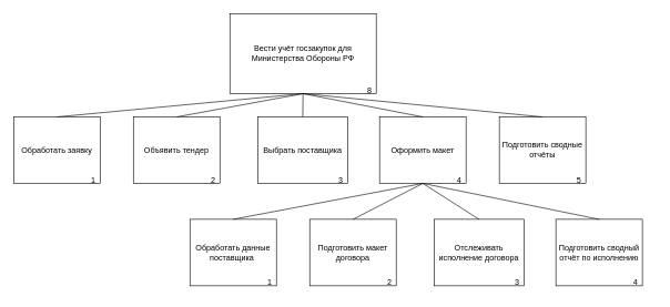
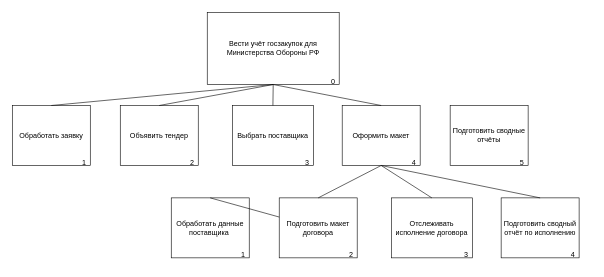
  <mxCell id="0" />
  <mxCell id="1" parent="0" />
  <mxCell id="2" value="Вести учёт госзакупок для Министерства Обороны РФ" style="rounded=0;whiteSpace=wrap;html=1;" vertex="1" parent="1"><mxGeometry x="345" y="20" width="220" height="120" as="geometry" /></mxCell>
- <mxCell id="3" value="8" style="text;html=1;align=center;verticalAlign=middle;whiteSpace=wrap;rounded=0;" vertex="1" parent="1"><mxGeometry x="525" y="120" width="60" height="30" as="geometry" /></mxCell>
+ <mxCell id="3" value="0" style="text;html=1;align=center;verticalAlign=middle;whiteSpace=wrap;rounded=0;" vertex="1" parent="1"><mxGeometry x="525" y="120" width="60" height="30" as="geometry" /></mxCell>
  <mxCell id="4" value="Выбрать поставщика" style="rounded=0;whiteSpace=wrap;html=1;" vertex="1" parent="1"><mxGeometry x="387" y="175" width="135" height="100" as="geometry" /></mxCell>
  <mxCell id="5" value="3" style="text;html=1;align=center;verticalAlign=middle;whiteSpace=wrap;rounded=0;" vertex="1" parent="1"><mxGeometry x="482" y="255" width="60" height="30" as="geometry" /></mxCell>
  <mxCell id="6" value="Оформить макет" style="rounded=0;whiteSpace=wrap;html=1;" vertex="1" parent="1"><mxGeometry x="570" y="175" width="130" height="100" as="geometry" /></mxCell>
  <mxCell id="7" value="4" style="text;html=1;align=center;verticalAlign=middle;whiteSpace=wrap;rounded=0;" vertex="1" parent="1"><mxGeometry x="660" y="255" width="60" height="30" as="geometry" /></mxCell>
  <mxCell id="8" value="Объявить тендер" style="rounded=0;whiteSpace=wrap;html=1;" vertex="1" parent="1"><mxGeometry x="200" y="175" width="130" height="100" as="geometry" /></mxCell>
  <mxCell id="9" value="2" style="text;html=1;align=center;verticalAlign=middle;whiteSpace=wrap;rounded=0;" vertex="1" parent="1"><mxGeometry x="290" y="255" width="60" height="30" as="geometry" /></mxCell>
  <mxCell id="10" value="Обработать заявку" style="rounded=0;whiteSpace=wrap;html=1;" vertex="1" parent="1"><mxGeometry x="20" y="175" width="130" height="100" as="geometry" /></mxCell>
  <mxCell id="11" value="1" style="text;html=1;align=center;verticalAlign=middle;whiteSpace=wrap;rounded=0;" vertex="1" parent="1"><mxGeometry x="110" y="255" width="60" height="30" as="geometry" /></mxCell>
  <mxCell id="12" value="Подготовить сводные отчёты" style="rounded=0;whiteSpace=wrap;html=1;" vertex="1" parent="1"><mxGeometry x="750" y="175" width="130" height="100" as="geometry" /></mxCell>
  <mxCell id="13" value="5" style="text;html=1;align=center;verticalAlign=middle;whiteSpace=wrap;rounded=0;" vertex="1" parent="1"><mxGeometry x="840" y="255" width="60" height="30" as="geometry" /></mxCell>
  <mxCell id="14" value="Отслеживать исполнение договора" style="rounded=0;whiteSpace=wrap;html=1;" vertex="1" parent="1"><mxGeometry x="652" y="329" width="135" height="100" as="geometry" /></mxCell>
  <mxCell id="15" value="3" style="text;html=1;align=center;verticalAlign=middle;whiteSpace=wrap;rounded=0;" vertex="1" parent="1"><mxGeometry x="747" y="409" width="60" height="30" as="geometry" /></mxCell>
  <mxCell id="16" value="Подготовить сводный отчёт по исполнению" style="rounded=0;whiteSpace=wrap;html=1;" vertex="1" parent="1"><mxGeometry x="835" y="329" width="130" height="100" as="geometry" /></mxCell>
  <mxCell id="17" value="4" style="text;html=1;align=center;verticalAlign=middle;whiteSpace=wrap;rounded=0;" vertex="1" parent="1"><mxGeometry x="925" y="409" width="60" height="30" as="geometry" /></mxCell>
  <mxCell id="18" value="Подготовить макет договора" style="rounded=0;whiteSpace=wrap;html=1;" vertex="1" parent="1"><mxGeometry x="465" y="329" width="130" height="100" as="geometry" /></mxCell>
  <mxCell id="19" value="2" style="text;html=1;align=center;verticalAlign=middle;whiteSpace=wrap;rounded=0;" vertex="1" parent="1"><mxGeometry x="555" y="409" width="60" height="30" as="geometry" /></mxCell>
  <mxCell id="20" value="Обработать данные поставщика&amp;nbsp;" style="rounded=0;whiteSpace=wrap;html=1;" vertex="1" parent="1"><mxGeometry x="285" y="329" width="130" height="100" as="geometry" /></mxCell>
  <mxCell id="21" value="1" style="text;html=1;align=center;verticalAlign=middle;whiteSpace=wrap;rounded=0;" vertex="1" parent="1"><mxGeometry x="375" y="409" width="60" height="30" as="geometry" /></mxCell>
  <mxCell id="22" value="" style="endArrow=none;html=1;rounded=0;entryX=0.5;entryY=1;entryDx=0;entryDy=0;exitX=0.5;exitY=0;exitDx=0;exitDy=0;" edge="1" parent="1" source="10" target="2"><mxGeometry width="50" height="50" relative="1" as="geometry"><mxPoint x="440" y="320" as="sourcePoint" /><mxPoint x="490" y="270" as="targetPoint" /></mxGeometry></mxCell>
  <mxCell id="23" value="" style="endArrow=none;html=1;rounded=0;entryX=0.5;entryY=1;entryDx=0;entryDy=0;exitX=0.5;exitY=0;exitDx=0;exitDy=0;" edge="1" parent="1" source="8" target="2"><mxGeometry width="50" height="50" relative="1" as="geometry"><mxPoint x="110" y="155" as="sourcePoint" /><mxPoint x="480" y="120" as="targetPoint" /></mxGeometry></mxCell>
  <mxCell id="24" value="" style="endArrow=none;html=1;rounded=0;entryX=0.5;entryY=1;entryDx=0;entryDy=0;exitX=0.5;exitY=0;exitDx=0;exitDy=0;" edge="1" parent="1" source="4" target="2"><mxGeometry width="50" height="50" relative="1" as="geometry"><mxPoint x="110" y="185" as="sourcePoint" /><mxPoint x="300" y="150" as="targetPoint" /></mxGeometry></mxCell>
  <mxCell id="25" value="" style="endArrow=none;html=1;rounded=0;entryX=0.5;entryY=1;entryDx=0;entryDy=0;exitX=0.5;exitY=0;exitDx=0;exitDy=0;" edge="1" parent="1" source="6" target="2"><mxGeometry width="50" height="50" relative="1" as="geometry"><mxPoint x="110" y="215" as="sourcePoint" /><mxPoint x="110" y="180" as="targetPoint" /></mxGeometry></mxCell>
- <mxCell id="26" value="" style="endArrow=none;html=1;rounded=0;entryX=0.5;entryY=1;entryDx=0;entryDy=0;exitX=0.5;exitY=0;exitDx=0;exitDy=0;" edge="1" parent="1" source="12" target="2"><mxGeometry width="50" height="50" relative="1" as="geometry"><mxPoint x="830" y="145" as="sourcePoint" /><mxPoint x="650" y="110" as="targetPoint" /></mxGeometry></mxCell>
- <mxCell id="27" value="" style="endArrow=none;html=1;rounded=0;entryX=0.5;entryY=1;entryDx=0;entryDy=0;exitX=0.5;exitY=0;exitDx=0;exitDy=0;" edge="1" parent="1" source="20" target="6"><mxGeometry width="50" height="50" relative="1" as="geometry"><mxPoint x="1160" y="145" as="sourcePoint" /><mxPoint x="800" y="110" as="targetPoint" /></mxGeometry></mxCell>
+ <mxCell id="27" value="" style="endArrow=none;html=1;rounded=0;exitX=0.5;exitY=0;exitDx=0;exitDy=0;" edge="1" parent="1" source="20" target="18"><mxGeometry width="50" height="50" relative="1" as="geometry"><mxPoint x="1160" y="145" as="sourcePoint" /><mxPoint x="800" y="110" as="targetPoint" /></mxGeometry></mxCell>
  <mxCell id="28" value="" style="endArrow=none;html=1;rounded=0;entryX=0.5;entryY=0;entryDx=0;entryDy=0;exitX=0.5;exitY=1;exitDx=0;exitDy=0;" edge="1" parent="1" source="6" target="18"><mxGeometry width="50" height="50" relative="1" as="geometry"><mxPoint x="1150" y="194" as="sourcePoint" /><mxPoint x="1435" y="140" as="targetPoint" /></mxGeometry></mxCell>
  <mxCell id="29" value="" style="endArrow=none;html=1;rounded=0;entryX=0.5;entryY=0;entryDx=0;entryDy=0;exitX=0.5;exitY=1;exitDx=0;exitDy=0;" edge="1" parent="1" source="6" target="14"><mxGeometry width="50" height="50" relative="1" as="geometry"><mxPoint x="829.5" y="275" as="sourcePoint" /><mxPoint x="724.5" y="329" as="targetPoint" /></mxGeometry></mxCell>
  <mxCell id="30" value="" style="endArrow=none;html=1;rounded=0;entryX=0.5;entryY=0;entryDx=0;entryDy=0;exitX=0.5;exitY=1;exitDx=0;exitDy=0;" edge="1" parent="1" source="6" target="16"><mxGeometry width="50" height="50" relative="1" as="geometry"><mxPoint x="640" y="320" as="sourcePoint" /><mxPoint x="710" y="344" as="targetPoint" /></mxGeometry></mxCell>
